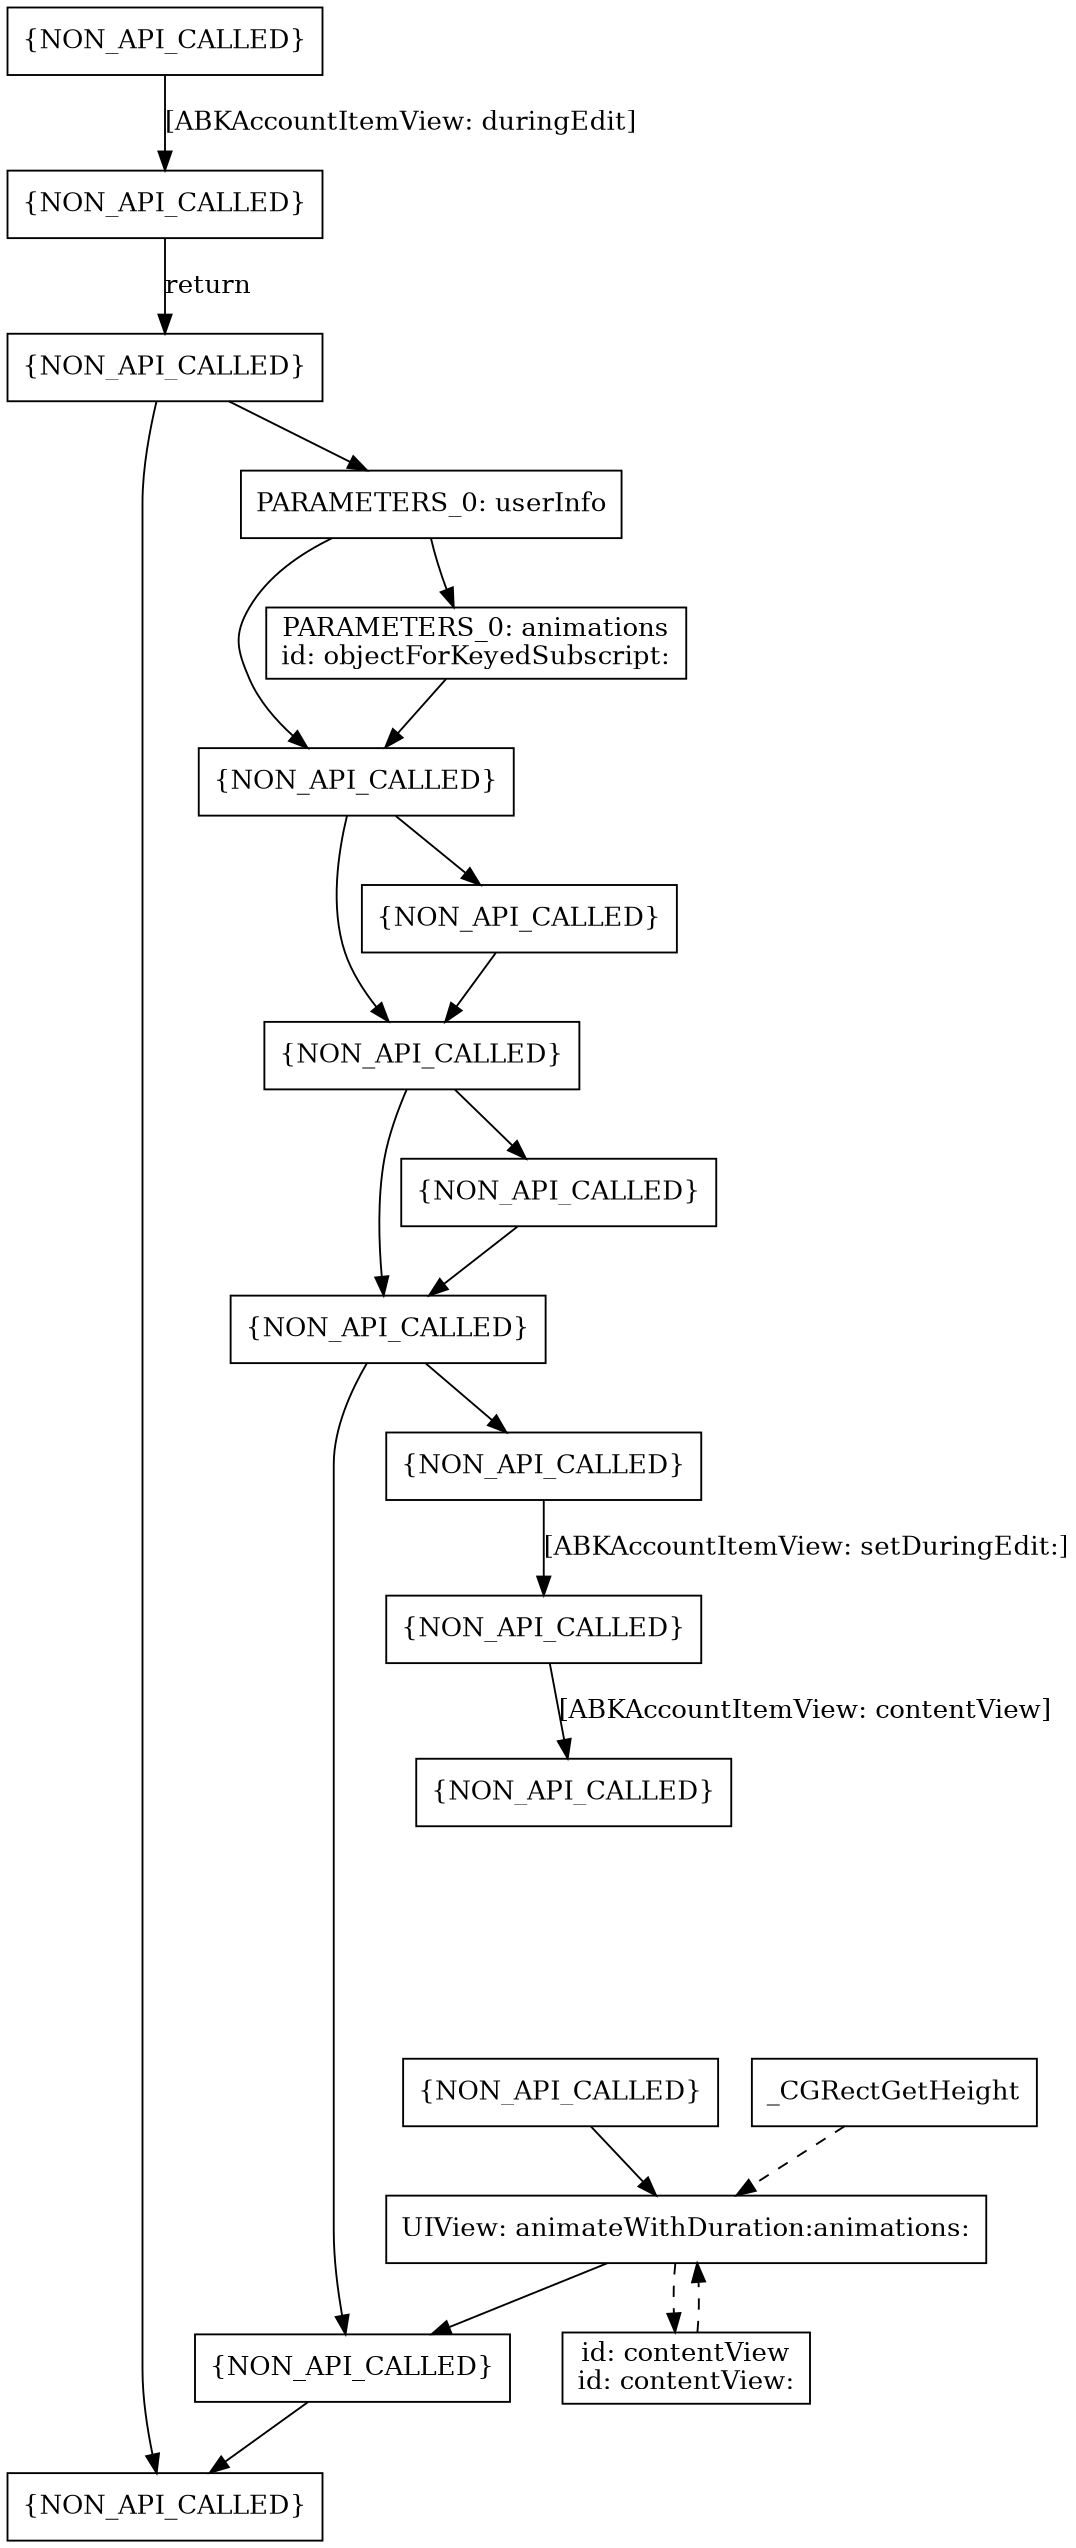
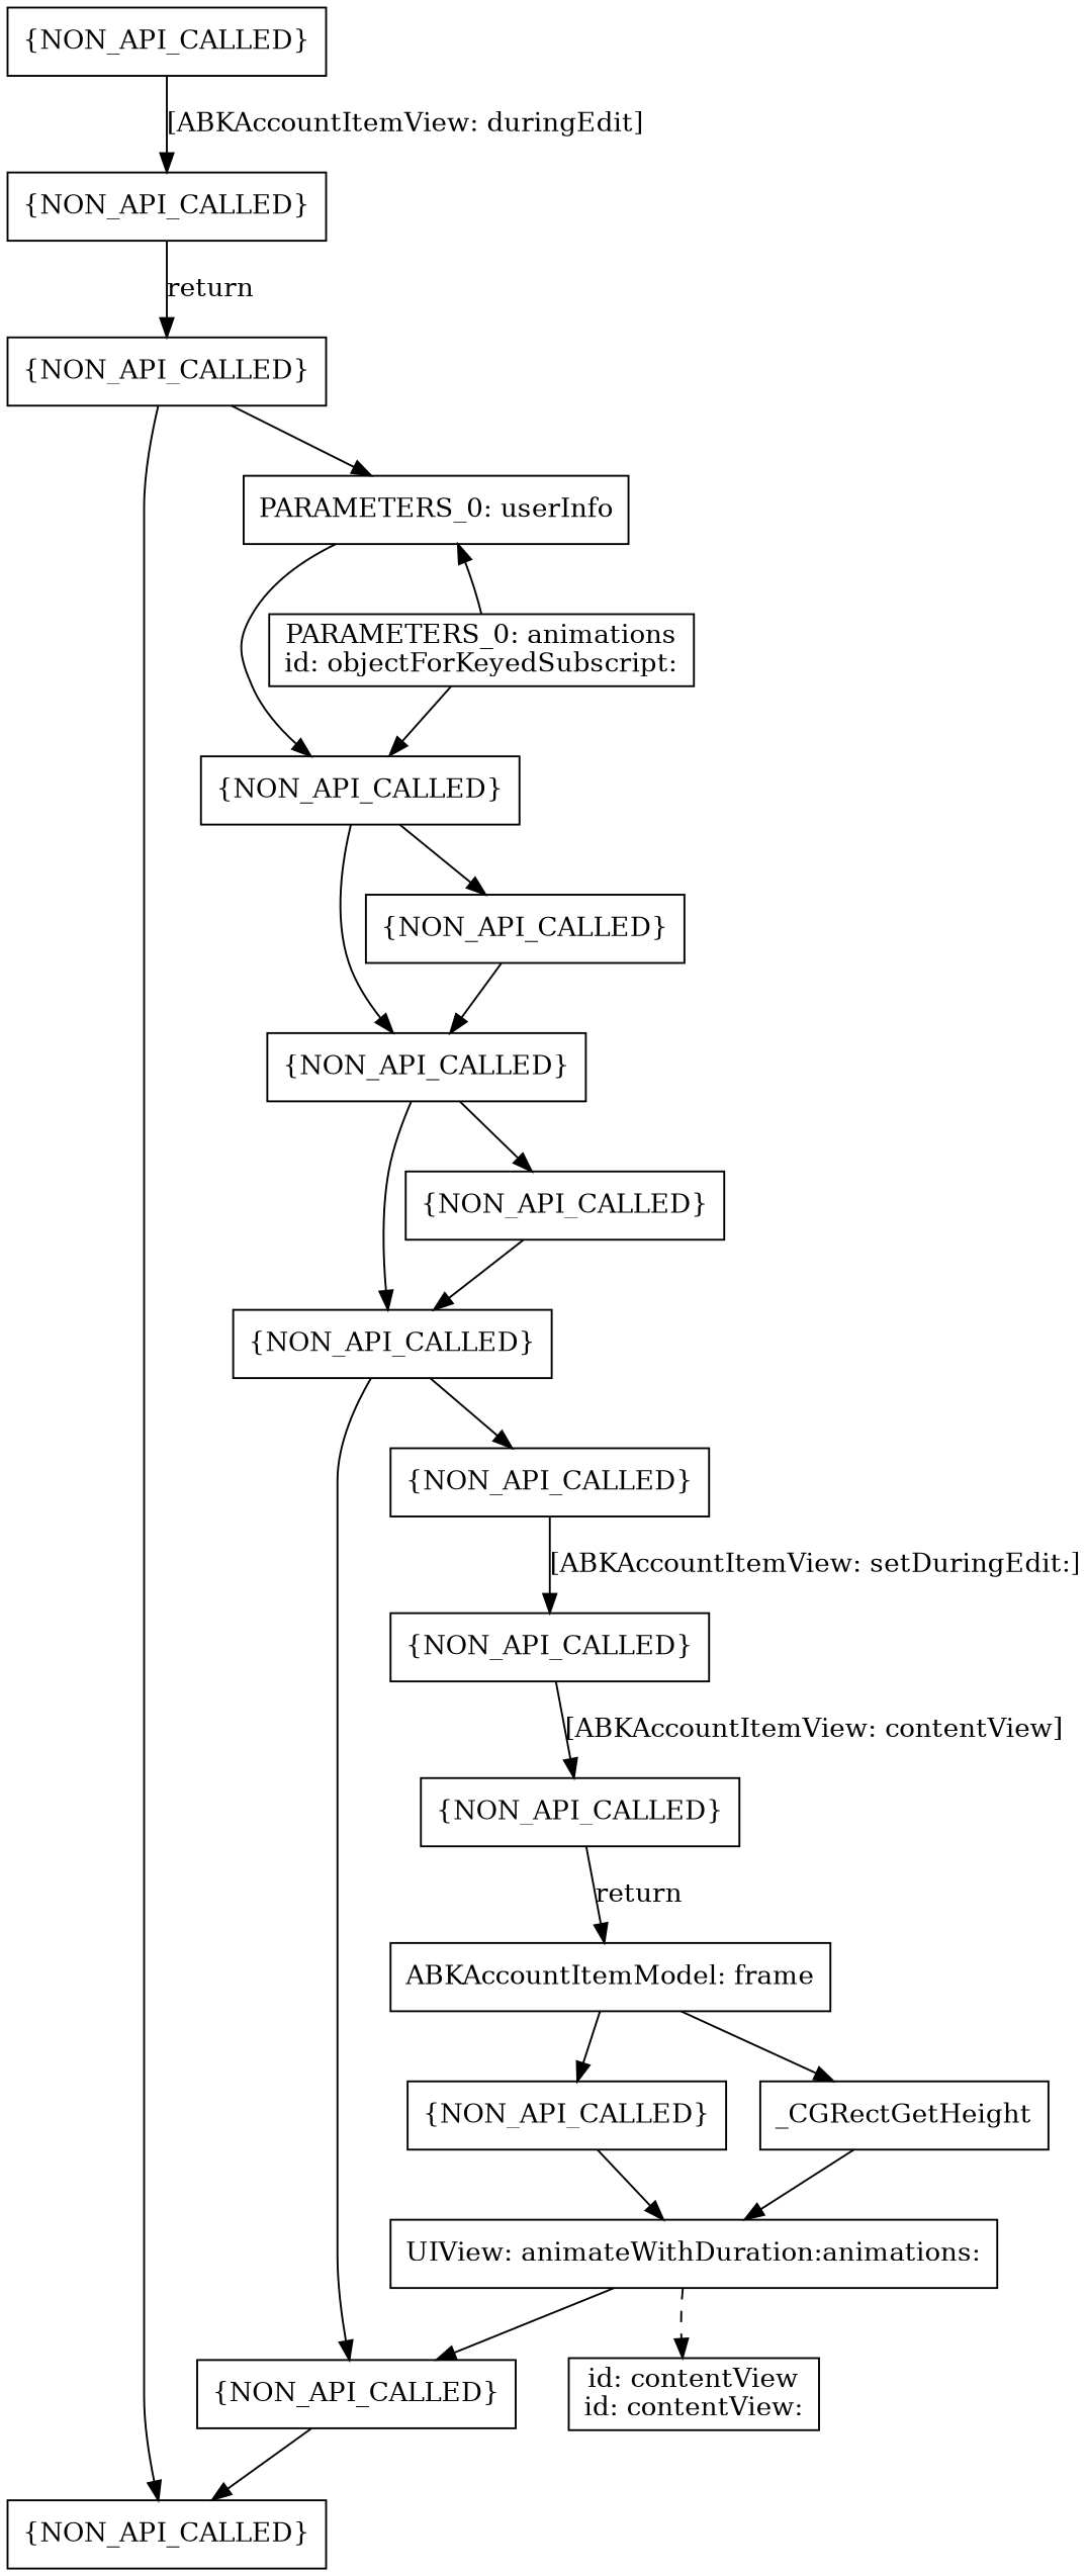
  digraph {
    node [shape=box]
    n1 [label="{NON_API_CALLED}"]
    n2 [label="{NON_API_CALLED}"]
    n3 [label="{NON_API_CALLED}"]
    n4 [label="{NON_API_CALLED}"]
    n5 [label="PARAMETERS_0: userInfo\n"]
    n6 [label="{NON_API_CALLED}"]
    n7 [label="PARAMETERS_0: animations\nid: objectForKeyedSubscript:\n"]
    n8 [label="{NON_API_CALLED}"]
    n9 [label="{NON_API_CALLED}"]
    n10 [label="{NON_API_CALLED}"]
    n11 [label="{NON_API_CALLED}"]
    n12 [label="{NON_API_CALLED}"]
    n13 [label="{NON_API_CALLED}"]
    n14 [label="{NON_API_CALLED}"]
    n15 [label="{NON_API_CALLED}"]
+   n16 [label="ABKAccountItemModel: frame\n"]
    n17 [label="{NON_API_CALLED}"]
    n18 [label=_CGRectGetHeight]
    n19 [label="UIView: animateWithDuration:animations:\n"]
    n20 [label="id: contentView\nid: contentView:\n"]
    n1 -> n2 [label="[ABKAccountItemView: duringEdit]"]
    n2 -> n3 [label=return]
    n3 -> n4
    n3 -> n5
    n5 -> n6
-   n5 -> n7
+   n7 -> n5
    n6 -> n8
    n6 -> n9
    n7 -> n6
    n8 -> n10
    n8 -> n11
    n9 -> n8
    n10 -> n12
    n10 -> n13
    n11 -> n10
    n12 -> n4
    n13 -> n14 [label="[ABKAccountItemView: setDuringEdit:]"]
    n14 -> n15 [label="[ABKAccountItemView: contentView]"]
+   n15 -> n16 [label=return]
+   n16 -> n17
+   n16 -> n18
    n17 -> n19
-   n18 -> n19 [style=dashed]
+   n18 -> n19
    n19 -> n12
    n19 -> n20 [style=dashed]
-   n20 -> n19 [style=dashed]
  }
